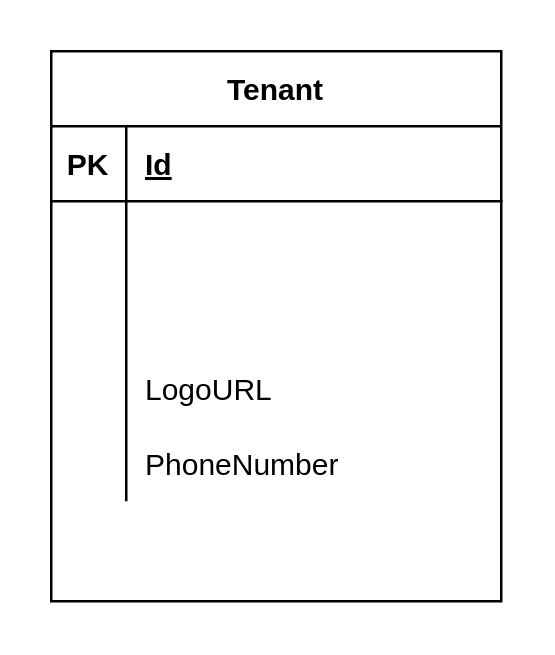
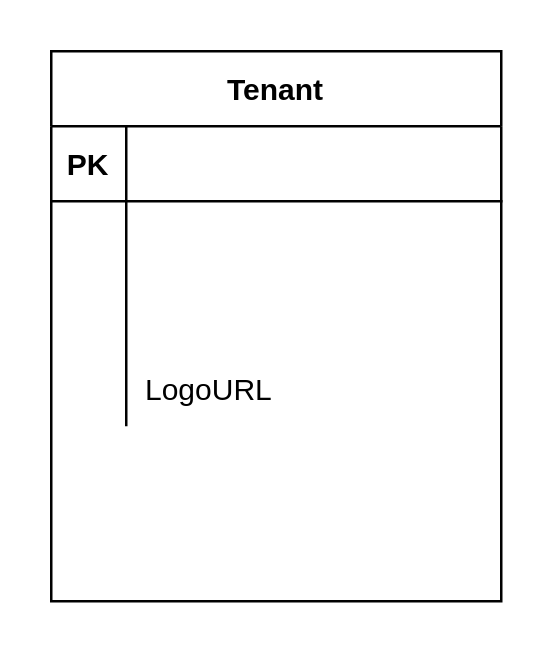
  <mxCell id="0" />
  <mxCell id="1" parent="0" />
  <mxCell id="2" value="Tenant" style="shape=table;startSize=30;container=1;collapsible=1;childLayout=tableLayout;fixedRows=1;rowLines=0;fontStyle=1;align=center;resizeLast=1;" parent="1" vertex="1"><mxGeometry x="20" y="20" width="180" height="220" as="geometry" /></mxCell>
  <mxCell id="3" value="" style="shape=partialRectangle;collapsible=0;dropTarget=0;pointerEvents=0;fillColor=none;top=0;left=0;bottom=1;right=0;points=[[0,0.5],[1,0.5]];portConstraint=eastwest;" parent="2" vertex="1"><mxGeometry y="30" width="180" height="30" as="geometry" /></mxCell>
  <mxCell id="4" value="PK" style="shape=partialRectangle;connectable=0;fillColor=none;top=0;left=0;bottom=0;right=0;fontStyle=1;overflow=hidden;" parent="3" vertex="1"><mxGeometry width="30" height="30" as="geometry" /></mxCell>
- <mxCell id="5" value="Id" style="shape=partialRectangle;connectable=0;fillColor=none;top=0;left=0;bottom=0;right=0;align=left;spacingLeft=6;fontStyle=5;overflow=hidden;" parent="3" vertex="1"><mxGeometry x="30" width="150" height="30" as="geometry" /></mxCell>
  <mxCell id="6" value="" style="shape=partialRectangle;collapsible=0;dropTarget=0;pointerEvents=0;fillColor=none;top=0;left=0;bottom=0;right=0;points=[[0,0.5],[1,0.5]];portConstraint=eastwest;" parent="2" vertex="1"><mxGeometry y="60" width="180" height="30" as="geometry" /></mxCell>
  <mxCell id="7" value="" style="shape=partialRectangle;connectable=0;fillColor=none;top=0;left=0;bottom=0;right=0;editable=1;overflow=hidden;" parent="6" vertex="1"><mxGeometry width="30" height="30" as="geometry" /></mxCell>
  <mxCell id="8" value="" style="shape=partialRectangle;collapsible=0;dropTarget=0;pointerEvents=0;fillColor=none;top=0;left=0;bottom=0;right=0;points=[[0,0.5],[1,0.5]];portConstraint=eastwest;" parent="2" vertex="1"><mxGeometry y="90" width="180" height="30" as="geometry" /></mxCell>
  <mxCell id="9" value="" style="shape=partialRectangle;connectable=0;fillColor=none;top=0;left=0;bottom=0;right=0;editable=1;overflow=hidden;" parent="8" vertex="1"><mxGeometry width="30" height="30" as="geometry" /></mxCell>
  <mxCell id="10" value="" style="shape=partialRectangle;collapsible=0;dropTarget=0;pointerEvents=0;fillColor=none;top=0;left=0;bottom=0;right=0;points=[[0,0.5],[1,0.5]];portConstraint=eastwest;" parent="2" vertex="1"><mxGeometry y="120" width="180" height="30" as="geometry" /></mxCell>
  <mxCell id="11" value="" style="shape=partialRectangle;connectable=0;fillColor=none;top=0;left=0;bottom=0;right=0;editable=1;overflow=hidden;" parent="10" vertex="1"><mxGeometry width="30" height="30" as="geometry" /></mxCell>
  <mxCell id="12" value="LogoURL" style="shape=partialRectangle;connectable=0;fillColor=none;top=0;left=0;bottom=0;right=0;align=left;spacingLeft=6;overflow=hidden;" parent="10" vertex="1"><mxGeometry x="30" width="150" height="30" as="geometry" /></mxCell>
  <mxCell id="13" value="" style="shape=partialRectangle;collapsible=0;dropTarget=0;pointerEvents=0;fillColor=none;top=0;left=0;bottom=0;right=0;points=[[0,0.5],[1,0.5]];portConstraint=eastwest;" parent="2" vertex="1"><mxGeometry y="150" width="180" height="30" as="geometry" /></mxCell>
  <mxCell id="14" value="" style="shape=partialRectangle;connectable=0;fillColor=none;top=0;left=0;bottom=0;right=0;editable=1;overflow=hidden;" parent="13" vertex="1"><mxGeometry width="30" height="30" as="geometry" /></mxCell>
- <mxCell id="15" value="PhoneNumber" style="shape=partialRectangle;connectable=0;fillColor=none;top=0;left=0;bottom=0;right=0;align=left;spacingLeft=6;overflow=hidden;" parent="13" vertex="1"><mxGeometry x="30" width="150" height="30" as="geometry" /></mxCell>
  <mxCell id="16" value="" style="shape=partialRectangle;collapsible=0;dropTarget=0;pointerEvents=0;fillColor=none;top=0;left=0;bottom=0;right=0;points=[[0,0.5],[1,0.5]];portConstraint=eastwest;" parent="2" vertex="1"><mxGeometry y="180" width="180" height="30" as="geometry" /></mxCell>
  <mxCell id="17" value=" " style="shape=partialRectangle;connectable=0;fillColor=none;top=0;left=0;bottom=0;right=0;editable=1;overflow=hidden;" parent="16" vertex="1"><mxGeometry width="30" height="30" as="geometry" /></mxCell>
